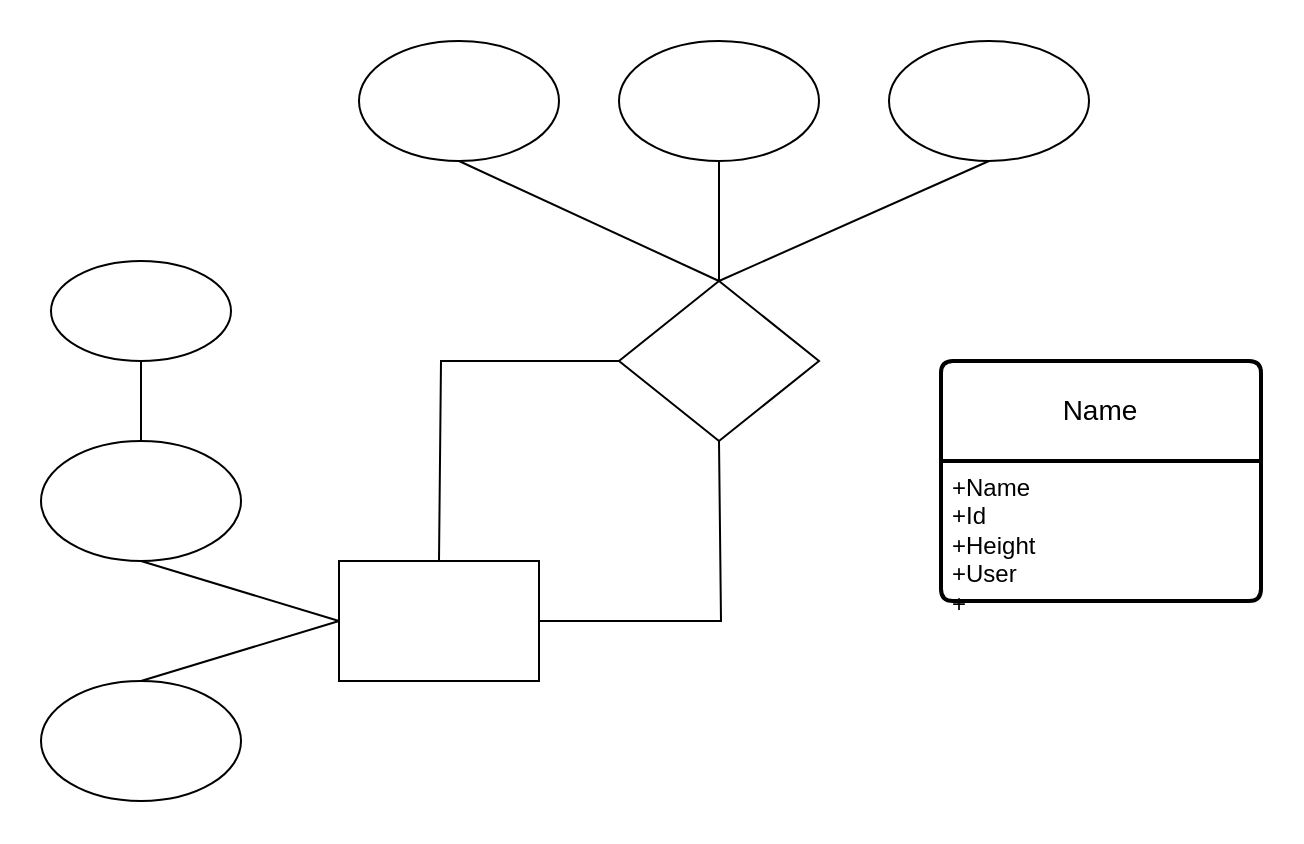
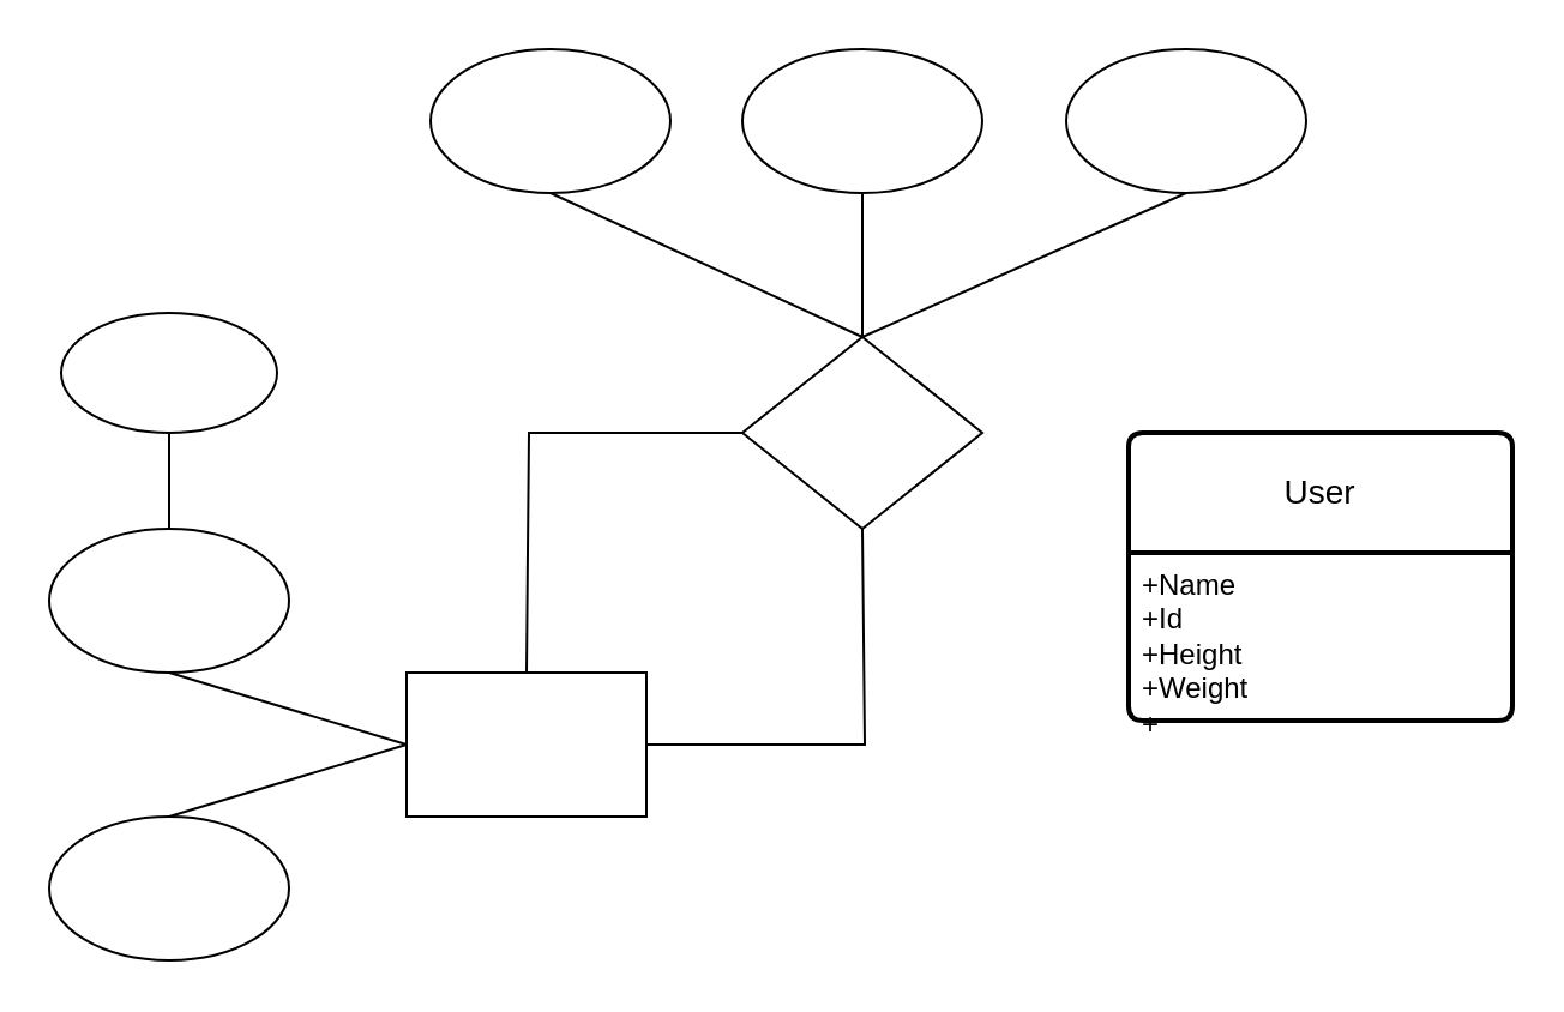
  <mxCell id="0" />
  <mxCell id="1" parent="0" />
  <mxCell id="2" value="" style="rounded=0;whiteSpace=wrap;html=1;" vertex="1" parent="1"><mxGeometry x="169" y="280" width="100" height="60" as="geometry" /></mxCell>
  <mxCell id="3" value="" style="rhombus;whiteSpace=wrap;html=1;" vertex="1" parent="1"><mxGeometry x="309" y="140" width="100" height="80" as="geometry" /></mxCell>
  <mxCell id="4" value="" style="ellipse;whiteSpace=wrap;html=1;" vertex="1" parent="1"><mxGeometry x="309" y="20" width="100" height="60" as="geometry" /></mxCell>
  <mxCell id="5" value="" style="ellipse;whiteSpace=wrap;html=1;" vertex="1" parent="1"><mxGeometry x="179" y="20" width="100" height="60" as="geometry" /></mxCell>
  <mxCell id="6" value="" style="ellipse;whiteSpace=wrap;html=1;" vertex="1" parent="1"><mxGeometry x="444" y="20" width="100" height="60" as="geometry" /></mxCell>
  <mxCell id="7" value="" style="endArrow=none;html=1;rounded=0;exitX=0.5;exitY=0;exitDx=0;exitDy=0;entryX=0.5;entryY=1;entryDx=0;entryDy=0;" edge="1" parent="1" source="3" target="5"><mxGeometry width="50" height="50" relative="1" as="geometry"><mxPoint x="629" y="330" as="sourcePoint" /><mxPoint x="679" y="280" as="targetPoint" /></mxGeometry></mxCell>
  <mxCell id="8" value="" style="endArrow=none;html=1;rounded=0;exitX=0.5;exitY=0;exitDx=0;exitDy=0;entryX=0.5;entryY=1;entryDx=0;entryDy=0;" edge="1" parent="1" source="3" target="4"><mxGeometry width="50" height="50" relative="1" as="geometry"><mxPoint x="629" y="330" as="sourcePoint" /><mxPoint x="679" y="280" as="targetPoint" /></mxGeometry></mxCell>
  <mxCell id="9" value="" style="endArrow=none;html=1;rounded=0;exitX=0.5;exitY=0;exitDx=0;exitDy=0;entryX=0.5;entryY=1;entryDx=0;entryDy=0;" edge="1" parent="1" source="3" target="6"><mxGeometry width="50" height="50" relative="1" as="geometry"><mxPoint x="629" y="330" as="sourcePoint" /><mxPoint x="679" y="280" as="targetPoint" /></mxGeometry></mxCell>
  <mxCell id="10" value="" style="ellipse;whiteSpace=wrap;html=1;" vertex="1" parent="1"><mxGeometry x="20" y="220" width="100" height="60" as="geometry" /></mxCell>
  <mxCell id="11" value="" style="ellipse;whiteSpace=wrap;html=1;" vertex="1" parent="1"><mxGeometry x="20" y="340" width="100" height="60" as="geometry" /></mxCell>
  <mxCell id="12" value="" style="ellipse;whiteSpace=wrap;html=1;" vertex="1" parent="1"><mxGeometry x="25" y="130" width="90" height="50" as="geometry" /></mxCell>
  <mxCell id="13" value="" style="endArrow=none;html=1;rounded=0;exitX=0.5;exitY=0;exitDx=0;exitDy=0;entryX=0.5;entryY=1;entryDx=0;entryDy=0;" edge="1" parent="1" source="10" target="12"><mxGeometry width="50" height="50" relative="1" as="geometry"><mxPoint x="260" y="140" as="sourcePoint" /><mxPoint x="310" y="90" as="targetPoint" /></mxGeometry></mxCell>
  <mxCell id="14" value="" style="endArrow=none;html=1;rounded=0;exitX=0;exitY=0.5;exitDx=0;exitDy=0;entryX=0.5;entryY=1;entryDx=0;entryDy=0;" edge="1" parent="1" source="2" target="10"><mxGeometry width="50" height="50" relative="1" as="geometry"><mxPoint x="260" y="140" as="sourcePoint" /><mxPoint x="310" y="90" as="targetPoint" /></mxGeometry></mxCell>
  <mxCell id="15" value="" style="endArrow=none;html=1;rounded=0;exitX=0.5;exitY=0;exitDx=0;exitDy=0;entryX=0;entryY=0.5;entryDx=0;entryDy=0;" edge="1" parent="1" source="11" target="2"><mxGeometry width="50" height="50" relative="1" as="geometry"><mxPoint x="260" y="140" as="sourcePoint" /><mxPoint x="310" y="90" as="targetPoint" /></mxGeometry></mxCell>
- <mxCell id="16" value="Name" style="swimlane;childLayout=stackLayout;horizontal=1;startSize=50;horizontalStack=0;rounded=1;fontSize=14;fontStyle=0;strokeWidth=2;resizeParent=0;resizeLast=1;shadow=0;dashed=0;align=center;arcSize=4;whiteSpace=wrap;html=1;" vertex="1" parent="1"><mxGeometry x="470" y="180" width="160" height="120" as="geometry" /></mxCell>
- <mxCell id="17" value="+Name&lt;br&gt;+Id&lt;br&gt;+Height&lt;br&gt;+User&lt;br&gt;+" style="align=left;strokeColor=none;fillColor=none;spacingLeft=4;fontSize=12;verticalAlign=top;resizable=0;rotatable=0;part=1;html=1;" vertex="1" parent="16"><mxGeometry y="50" width="160" height="70" as="geometry" /></mxCell>
+ <mxCell id="16" value="User" style="swimlane;childLayout=stackLayout;horizontal=1;startSize=50;horizontalStack=0;rounded=1;fontSize=14;fontStyle=0;strokeWidth=2;resizeParent=0;resizeLast=1;shadow=0;dashed=0;align=center;arcSize=4;whiteSpace=wrap;html=1;" vertex="1" parent="1"><mxGeometry x="470" y="180" width="160" height="120" as="geometry" /></mxCell>
+ <mxCell id="17" value="+Name&lt;br&gt;+Id&lt;br&gt;+Height&lt;br&gt;+Weight&lt;br&gt;+" style="align=left;strokeColor=none;fillColor=none;spacingLeft=4;fontSize=12;verticalAlign=top;resizable=0;rotatable=0;part=1;html=1;" vertex="1" parent="16"><mxGeometry y="50" width="160" height="70" as="geometry" /></mxCell>
  <mxCell id="18" value="" style="endArrow=none;html=1;rounded=0;exitX=0.5;exitY=0;exitDx=0;exitDy=0;entryX=0;entryY=0.5;entryDx=0;entryDy=0;" edge="1" parent="1" source="2" target="3"><mxGeometry relative="1" as="geometry"><mxPoint x="200" y="110" as="sourcePoint" /><mxPoint x="360" y="110" as="targetPoint" /><Array as="points"><mxPoint x="220" y="180" /></Array></mxGeometry></mxCell>
  <mxCell id="19" value="" style="endArrow=none;html=1;rounded=0;exitX=1;exitY=0.5;exitDx=0;exitDy=0;entryX=0.5;entryY=1;entryDx=0;entryDy=0;" edge="1" parent="1" source="2" target="3"><mxGeometry relative="1" as="geometry"><mxPoint x="200" y="110" as="sourcePoint" /><mxPoint x="360" y="110" as="targetPoint" /><Array as="points"><mxPoint x="360" y="310" /></Array></mxGeometry></mxCell>
